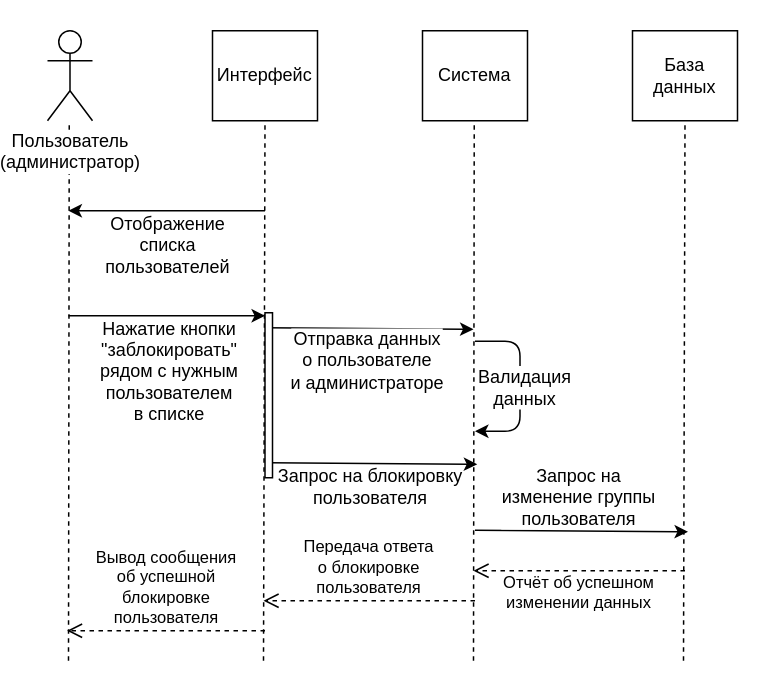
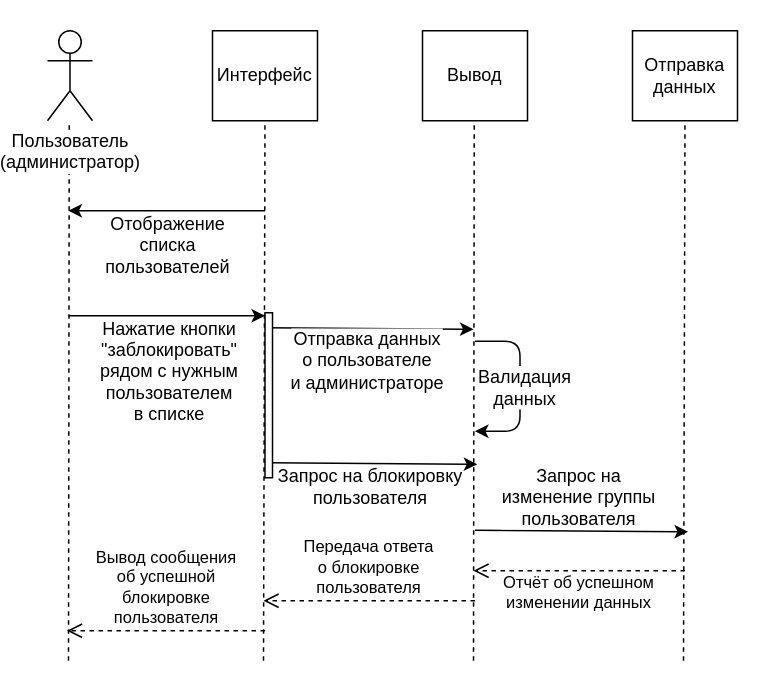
  <mxCell id="0" />
  <mxCell id="1" parent="0" />
  <mxCell id="2" value="Интерфейс" style="rounded=0;whiteSpace=wrap;html=1;" parent="1" vertex="1"><mxGeometry x="130" y="20" width="70" height="60" as="geometry" /></mxCell>
- <mxCell id="3" value="Система" style="rounded=0;whiteSpace=wrap;html=1;" parent="1" vertex="1"><mxGeometry x="270" y="20" width="70" height="60" as="geometry" /></mxCell>
- <mxCell id="4" value="База данных" style="rounded=0;whiteSpace=wrap;html=1;" parent="1" vertex="1"><mxGeometry x="410" y="20" width="70" height="60" as="geometry" /></mxCell>
+ <mxCell id="3" value="Вывод" style="rounded=0;whiteSpace=wrap;html=1;" parent="1" vertex="1"><mxGeometry x="270" y="20" width="70" height="60" as="geometry" /></mxCell>
+ <mxCell id="4" value="Отправка данных" style="rounded=0;whiteSpace=wrap;html=1;" parent="1" vertex="1"><mxGeometry x="410" y="20" width="70" height="60" as="geometry" /></mxCell>
  <mxCell id="5" value="" style="endArrow=none;dashed=1;html=1;entryX=0.5;entryY=1;entryDx=0;entryDy=0;" parent="1" target="4" edge="1"><mxGeometry width="50" height="50" relative="1" as="geometry"><mxPoint x="444" y="440" as="sourcePoint" /><mxPoint x="50" y="120" as="targetPoint" /></mxGeometry></mxCell>
  <mxCell id="6" value="" style="endArrow=none;dashed=1;html=1;entryX=0.5;entryY=1;entryDx=0;entryDy=0;" parent="1" edge="1"><mxGeometry width="50" height="50" relative="1" as="geometry"><mxPoint x="304" y="440" as="sourcePoint" /><mxPoint x="304.5" y="80" as="targetPoint" /></mxGeometry></mxCell>
  <mxCell id="7" value="" style="endArrow=none;dashed=1;html=1;entryX=0.5;entryY=1;entryDx=0;entryDy=0;" parent="1" edge="1"><mxGeometry width="50" height="50" relative="1" as="geometry"><mxPoint x="164" y="440" as="sourcePoint" /><mxPoint x="165" y="80" as="targetPoint" /></mxGeometry></mxCell>
  <mxCell id="8" value="" style="endArrow=none;dashed=1;html=1;entryX=0.5;entryY=1;entryDx=0;entryDy=0;" parent="1" edge="1"><mxGeometry width="50" height="50" relative="1" as="geometry"><mxPoint x="34" y="440" as="sourcePoint" /><mxPoint x="34.5" y="80" as="targetPoint" /></mxGeometry></mxCell>
  <mxCell id="9" value="Пользователь&lt;br&gt;(администратор)&lt;br&gt;" style="shape=umlActor;verticalLabelPosition=bottom;labelBackgroundColor=#ffffff;verticalAlign=top;html=1;outlineConnect=0;" parent="1" vertex="1"><mxGeometry x="20" y="20" width="30" height="60" as="geometry" /></mxCell>
  <mxCell id="10" value="" style="endArrow=classic;html=1;" parent="1" edge="1"><mxGeometry width="50" height="50" relative="1" as="geometry"><mxPoint x="165" y="140" as="sourcePoint" /><mxPoint x="34" y="140" as="targetPoint" /></mxGeometry></mxCell>
  <mxCell id="11" value="Отображение&lt;br&gt;списка&lt;br&gt;пользователей" style="text;html=1;resizable=0;points=[];align=center;verticalAlign=middle;labelBackgroundColor=#ffffff;" parent="10" vertex="1" connectable="0"><mxGeometry x="0.171" relative="1" as="geometry"><mxPoint x="11.5" y="22" as="offset" /></mxGeometry></mxCell>
  <mxCell id="12" value="" style="endArrow=classic;html=1;" parent="1" edge="1"><mxGeometry width="50" height="50" relative="1" as="geometry"><mxPoint x="34" y="210" as="sourcePoint" /><mxPoint x="165" y="210" as="targetPoint" /></mxGeometry></mxCell>
  <mxCell id="13" value="Нажатие кнопки&lt;br&gt;&quot;заблокировать&quot;&lt;br&gt;рядом с нужным&lt;br&gt;пользователем&lt;br&gt;в списке&lt;br&gt;" style="text;html=1;resizable=0;points=[];align=center;verticalAlign=middle;labelBackgroundColor=#ffffff;" parent="12" vertex="1" connectable="0"><mxGeometry x="0.23" relative="1" as="geometry"><mxPoint x="-14.5" y="36" as="offset" /></mxGeometry></mxCell>
  <mxCell id="14" value="" style="endArrow=classic;html=1;" parent="1" edge="1"><mxGeometry width="50" height="50" relative="1" as="geometry"><mxPoint x="305" y="353" as="sourcePoint" /><mxPoint x="447" y="354" as="targetPoint" /></mxGeometry></mxCell>
  <mxCell id="15" value="Запрос на&lt;br&gt;изменение группы&lt;br&gt;пользователя&lt;br&gt;" style="text;html=1;resizable=0;points=[];align=center;verticalAlign=middle;labelBackgroundColor=#ffffff;" parent="14" vertex="1" connectable="0"><mxGeometry x="0.279" relative="1" as="geometry"><mxPoint x="-22" y="-23.5" as="offset" /></mxGeometry></mxCell>
  <mxCell id="16" value="" style="endArrow=classic;html=1;" parent="1" edge="1"><mxGeometry width="50" height="50" relative="1" as="geometry"><mxPoint x="167.5" y="308" as="sourcePoint" /><mxPoint x="306.5" y="309" as="targetPoint" /></mxGeometry></mxCell>
  <mxCell id="17" value="Запрос на блокировку&lt;br&gt;пользователя&lt;br&gt;" style="text;html=1;resizable=0;points=[];align=center;verticalAlign=middle;labelBackgroundColor=#ffffff;" parent="16" vertex="1" connectable="0"><mxGeometry x="-0.143" y="-1" relative="1" as="geometry"><mxPoint x="7.5" y="14.5" as="offset" /></mxGeometry></mxCell>
  <mxCell id="18" value="" style="endArrow=classic;html=1;" parent="1" edge="1"><mxGeometry width="50" height="50" relative="1" as="geometry"><mxPoint x="165" y="218" as="sourcePoint" /><mxPoint x="304" y="219" as="targetPoint" /></mxGeometry></mxCell>
  <mxCell id="19" value="Отправка данных&lt;br&gt;о пользователе&lt;br&gt;и администраторе&lt;br&gt;" style="text;html=1;resizable=0;points=[];align=center;verticalAlign=middle;labelBackgroundColor=#ffffff;" parent="18" vertex="1" connectable="0"><mxGeometry x="-0.143" y="-1" relative="1" as="geometry"><mxPoint x="7.5" y="20.5" as="offset" /></mxGeometry></mxCell>
  <mxCell id="20" value="" style="endArrow=classic;html=1;" parent="1" edge="1"><mxGeometry width="50" height="50" relative="1" as="geometry"><mxPoint x="305" y="227" as="sourcePoint" /><mxPoint x="305" y="287" as="targetPoint" /><Array as="points"><mxPoint x="335" y="227" /><mxPoint x="335" y="287" /></Array></mxGeometry></mxCell>
  <mxCell id="21" value="Валидация&lt;br&gt;данных&lt;br&gt;" style="text;html=1;resizable=0;points=[];align=center;verticalAlign=middle;labelBackgroundColor=#ffffff;" parent="20" vertex="1" connectable="0"><mxGeometry x="0.079" relative="1" as="geometry"><mxPoint x="2" y="-5" as="offset" /></mxGeometry></mxCell>
  <mxCell id="22" value="" style="rounded=0;whiteSpace=wrap;html=1;" parent="1" vertex="1"><mxGeometry x="165" y="208" width="5" height="110" as="geometry" /></mxCell>
  <mxCell id="23" value="&lt;span&gt;Отчёт об успешном&lt;/span&gt;&lt;br&gt;&lt;span&gt;изменении данных&lt;/span&gt;" style="html=1;verticalAlign=bottom;endArrow=open;dashed=1;endSize=8;" edge="1" parent="1"><mxGeometry x="0.007" y="30" relative="1" as="geometry"><mxPoint x="445" y="380" as="sourcePoint" /><mxPoint x="304" y="380" as="targetPoint" /><mxPoint as="offset" /></mxGeometry></mxCell>
  <mxCell id="24" value="&lt;span&gt;Передача ответа&lt;/span&gt;&lt;br&gt;&lt;span&gt;о блокировке&lt;/span&gt;&lt;br&gt;&lt;span&gt;пользователя&lt;/span&gt;" style="html=1;verticalAlign=bottom;endArrow=open;dashed=1;endSize=8;" edge="1" parent="1"><mxGeometry relative="1" as="geometry"><mxPoint x="305" y="400" as="sourcePoint" /><mxPoint x="164" y="400" as="targetPoint" /></mxGeometry></mxCell>
  <mxCell id="25" value="&lt;span&gt;Вывод сообщения&lt;/span&gt;&lt;br&gt;&lt;span&gt;об успешной&lt;/span&gt;&lt;br&gt;&lt;span&gt;блокировке&lt;/span&gt;&lt;br&gt;&lt;span&gt;пользователя&lt;/span&gt;" style="html=1;verticalAlign=bottom;endArrow=open;dashed=1;endSize=8;" edge="1" parent="1"><mxGeometry relative="1" as="geometry"><mxPoint x="165" y="420" as="sourcePoint" /><mxPoint x="33" y="420" as="targetPoint" /></mxGeometry></mxCell>
